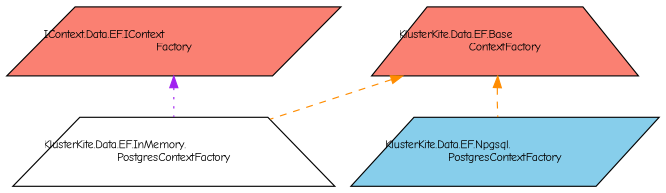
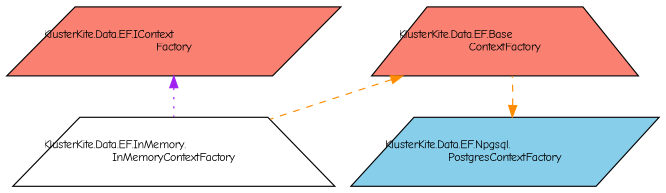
  digraph {
    fontname="Comic Neue"
    rankdir=TB
    node [color=black fillcolor=salmon fontname="Comic Neue" fontsize=10 shape=parallelogram style=filled]
    edge [color=darkorange dir=back fontname="Comic Neue" fontsize=10 labelfontname=Helvetica labelfontsize=10 style=dashed]
-   n1 [fontcolor=black height=0.2 label="IContext.Data.EF.IContext\lFactory" width=0.4]
-   n2 [fillcolor=white height=0.2 label="KlusterKite.Data.EF.InMemory.\lPostgresContextFactory" shape=trapezium width=0.4]
+   n1 [fontcolor=black height=0.2 label="KlusterKite.Data.EF.IContext\lFactory" width=0.4]
+   n2 [fillcolor=white height=0.2 label="KlusterKite.Data.EF.InMemory.\lInMemoryContextFactory" shape=trapezium width=0.4]
    n3 [height=0.2 label="KlusterKite.Data.EF.Base\lContextFactory" shape=trapezium width=0.4]
    n4 [fillcolor=skyblue height=0.2 label="KlusterKite.Data.EF.Npgsql.\lPostgresContextFactory" width=0.4]
    n1 -> n2 [color=purple style=dotted]
    n3 -> n2
-   n3 -> n4
+   n4 -> n3
  }
